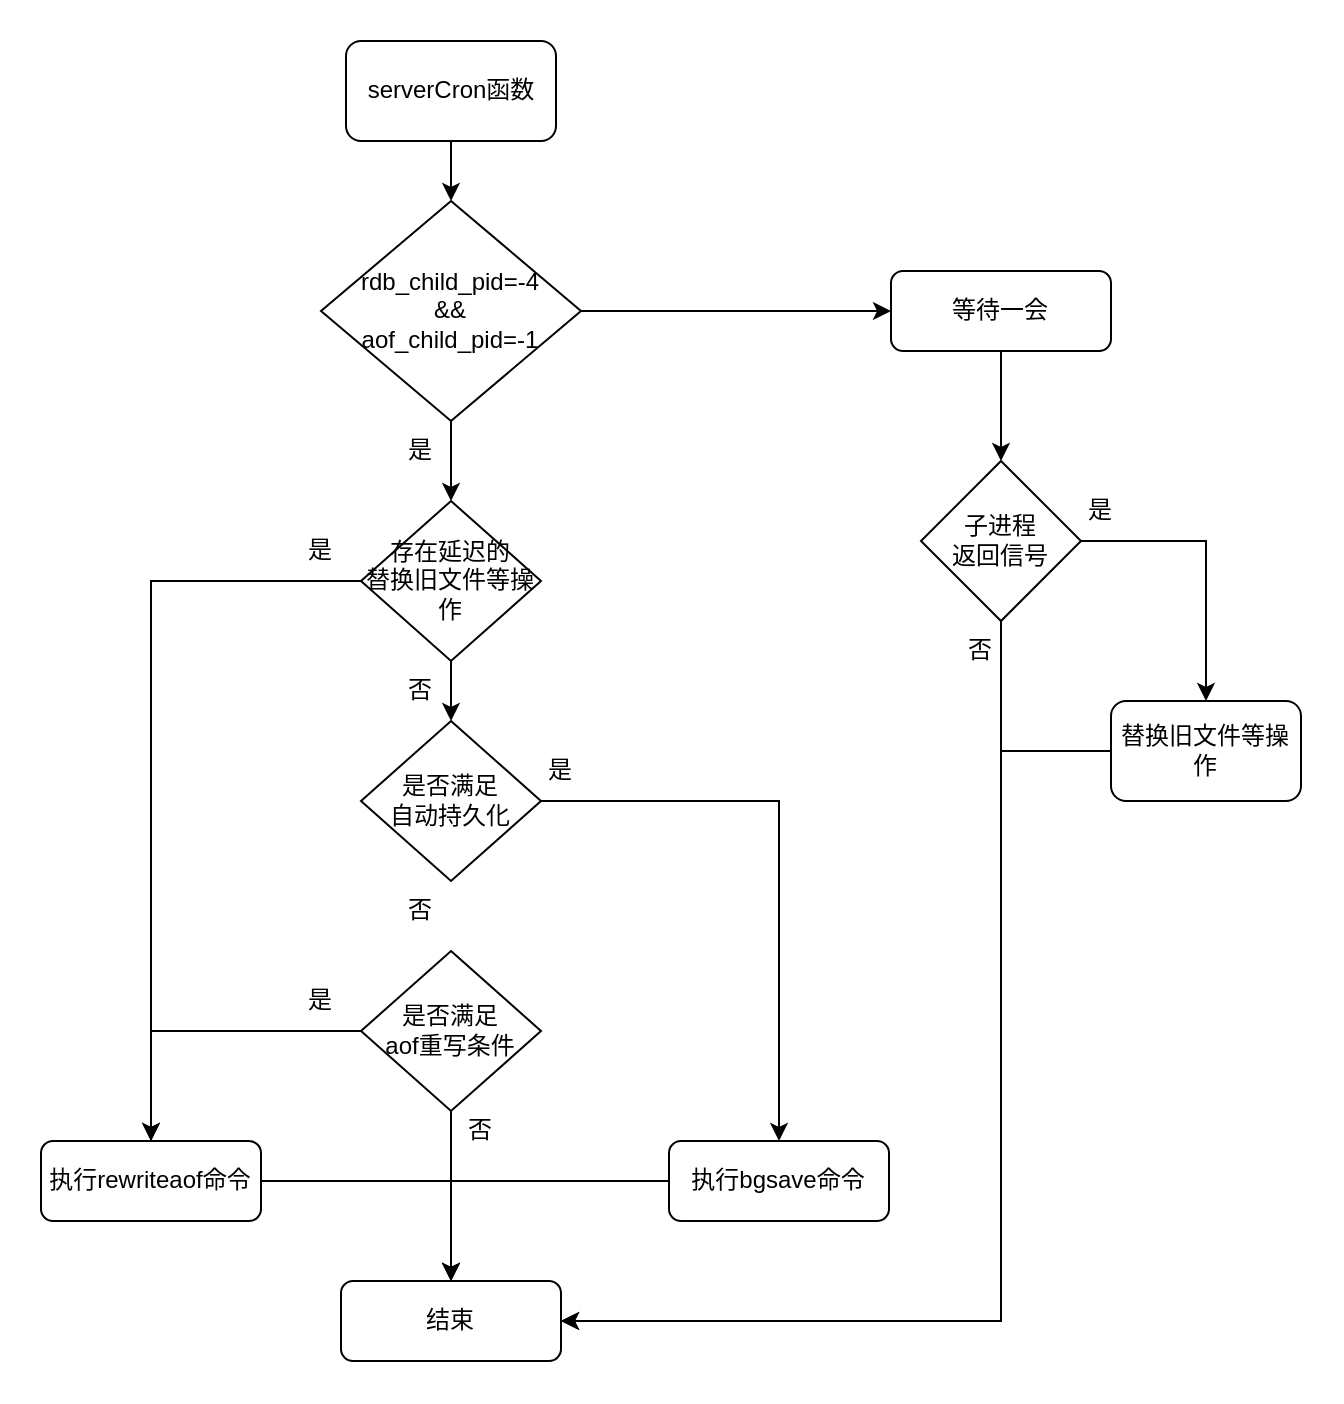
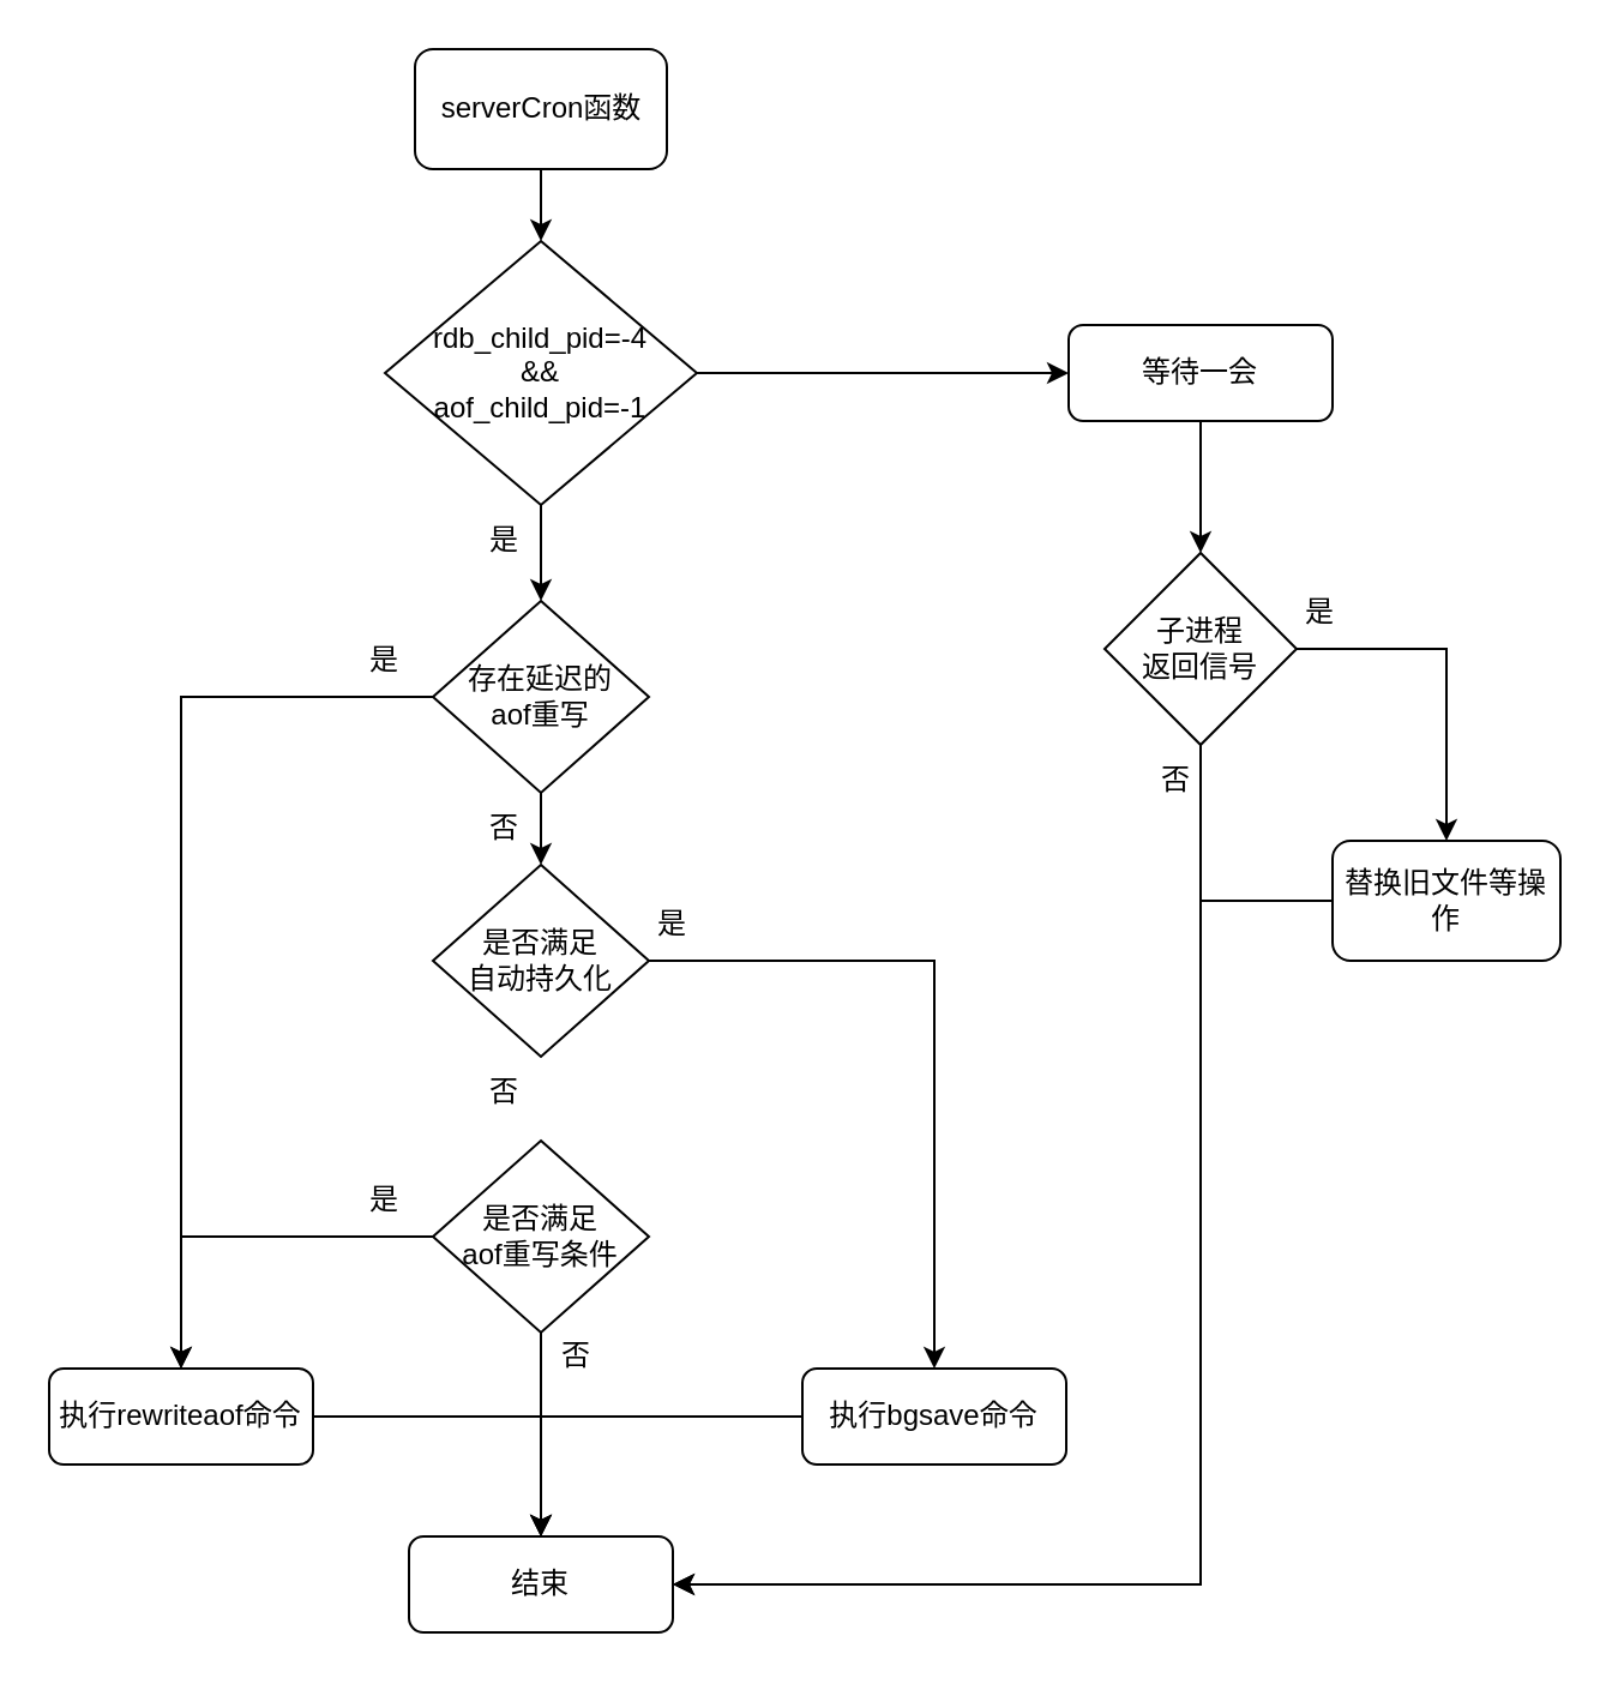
  <mxCell id="0" />
  <mxCell id="1" parent="0" />
  <mxCell id="2" value="" style="edgeStyle=orthogonalEdgeStyle;rounded=0;orthogonalLoop=1;jettySize=auto;html=1;" edge="1" parent="1" source="3" target="6"><mxGeometry relative="1" as="geometry" /></mxCell>
  <mxCell id="3" value="serverCron函数" style="rounded=1;whiteSpace=wrap;html=1;" vertex="1" parent="1"><mxGeometry x="172.5" y="20" width="105" height="50" as="geometry" /></mxCell>
  <mxCell id="4" style="edgeStyle=orthogonalEdgeStyle;rounded=0;orthogonalLoop=1;jettySize=auto;html=1;entryX=0.5;entryY=0;entryDx=0;entryDy=0;" edge="1" parent="1" source="6" target="9"><mxGeometry relative="1" as="geometry" /></mxCell>
  <mxCell id="5" style="edgeStyle=orthogonalEdgeStyle;rounded=0;orthogonalLoop=1;jettySize=auto;html=1;" edge="1" parent="1" source="6" target="28"><mxGeometry relative="1" as="geometry" /></mxCell>
  <mxCell id="6" value="rdb_child_pid=-4&lt;div&gt;&amp;amp;&amp;amp;&lt;/div&gt;&lt;div&gt;aof_child_pid=-1&lt;/div&gt;" style="rhombus;whiteSpace=wrap;html=1;" vertex="1" parent="1"><mxGeometry x="160" y="100" width="130" height="110" as="geometry" /></mxCell>
  <mxCell id="7" style="edgeStyle=orthogonalEdgeStyle;rounded=0;orthogonalLoop=1;jettySize=auto;html=1;" edge="1" parent="1" source="9" target="11"><mxGeometry relative="1" as="geometry" /></mxCell>
  <mxCell id="8" value="" style="edgeStyle=orthogonalEdgeStyle;rounded=0;orthogonalLoop=1;jettySize=auto;html=1;" edge="1" parent="1" source="9" target="13"><mxGeometry relative="1" as="geometry" /></mxCell>
- <mxCell id="9" value="存在延迟的&lt;div&gt;替换旧文件等操作&lt;/div&gt;" style="rhombus;whiteSpace=wrap;html=1;" vertex="1" parent="1"><mxGeometry x="180" y="250" width="90" height="80" as="geometry" /></mxCell>
+ <mxCell id="9" value="存在延迟的&lt;div&gt;aof重写&lt;/div&gt;" style="rhombus;whiteSpace=wrap;html=1;" vertex="1" parent="1"><mxGeometry x="180" y="250" width="90" height="80" as="geometry" /></mxCell>
  <mxCell id="10" style="edgeStyle=orthogonalEdgeStyle;rounded=0;orthogonalLoop=1;jettySize=auto;html=1;entryX=0.5;entryY=0;entryDx=0;entryDy=0;" edge="1" parent="1" source="11" target="26"><mxGeometry relative="1" as="geometry" /></mxCell>
  <mxCell id="11" value="执行rewriteaof命令" style="rounded=1;whiteSpace=wrap;html=1;" vertex="1" parent="1"><mxGeometry x="20" y="570" width="110" height="40" as="geometry" /></mxCell>
  <mxCell id="12" style="edgeStyle=orthogonalEdgeStyle;rounded=0;orthogonalLoop=1;jettySize=auto;html=1;" edge="1" parent="1" source="13" target="15"><mxGeometry relative="1" as="geometry" /></mxCell>
  <mxCell id="13" value="是否满足&lt;div&gt;自动持久化&lt;/div&gt;" style="rhombus;whiteSpace=wrap;html=1;" vertex="1" parent="1"><mxGeometry x="180" y="360" width="90" height="80" as="geometry" /></mxCell>
  <mxCell id="14" style="edgeStyle=orthogonalEdgeStyle;rounded=0;orthogonalLoop=1;jettySize=auto;html=1;entryX=0.5;entryY=0;entryDx=0;entryDy=0;" edge="1" parent="1" source="15" target="26"><mxGeometry relative="1" as="geometry" /></mxCell>
  <mxCell id="15" value="执行bgsave命令" style="rounded=1;whiteSpace=wrap;html=1;" vertex="1" parent="1"><mxGeometry x="334" y="570" width="110" height="40" as="geometry" /></mxCell>
  <mxCell id="16" style="edgeStyle=orthogonalEdgeStyle;rounded=0;orthogonalLoop=1;jettySize=auto;html=1;entryX=0.5;entryY=0;entryDx=0;entryDy=0;" edge="1" parent="1" source="18" target="11"><mxGeometry relative="1" as="geometry" /></mxCell>
  <mxCell id="17" style="edgeStyle=orthogonalEdgeStyle;rounded=0;orthogonalLoop=1;jettySize=auto;html=1;" edge="1" parent="1" source="18" target="26"><mxGeometry relative="1" as="geometry" /></mxCell>
  <mxCell id="18" value="是否满足&lt;div&gt;aof重写条件&lt;/div&gt;" style="rhombus;whiteSpace=wrap;html=1;" vertex="1" parent="1"><mxGeometry x="180" y="475" width="90" height="80" as="geometry" /></mxCell>
  <mxCell id="19" value="是" style="text;html=1;align=center;verticalAlign=middle;whiteSpace=wrap;rounded=0;" vertex="1" parent="1"><mxGeometry x="130" y="485" width="60" height="30" as="geometry" /></mxCell>
  <mxCell id="20" value="是" style="text;html=1;align=center;verticalAlign=middle;whiteSpace=wrap;rounded=0;" vertex="1" parent="1"><mxGeometry x="130" y="260" width="60" height="30" as="geometry" /></mxCell>
  <mxCell id="21" value="是" style="text;html=1;align=center;verticalAlign=middle;whiteSpace=wrap;rounded=0;" vertex="1" parent="1"><mxGeometry x="180" y="210" width="60" height="30" as="geometry" /></mxCell>
  <mxCell id="22" value="是" style="text;html=1;align=center;verticalAlign=middle;whiteSpace=wrap;rounded=0;" vertex="1" parent="1"><mxGeometry x="250" y="370" width="60" height="30" as="geometry" /></mxCell>
  <mxCell id="23" value="否" style="text;html=1;align=center;verticalAlign=middle;whiteSpace=wrap;rounded=0;" vertex="1" parent="1"><mxGeometry x="210" y="550" width="60" height="30" as="geometry" /></mxCell>
  <mxCell id="24" value="否" style="text;html=1;align=center;verticalAlign=middle;whiteSpace=wrap;rounded=0;" vertex="1" parent="1"><mxGeometry x="180" y="330" width="60" height="30" as="geometry" /></mxCell>
  <mxCell id="25" value="否" style="text;html=1;align=center;verticalAlign=middle;whiteSpace=wrap;rounded=0;" vertex="1" parent="1"><mxGeometry x="180" y="440" width="60" height="30" as="geometry" /></mxCell>
  <mxCell id="26" value="结束" style="rounded=1;whiteSpace=wrap;html=1;" vertex="1" parent="1"><mxGeometry x="170" y="640" width="110" height="40" as="geometry" /></mxCell>
  <mxCell id="27" style="edgeStyle=orthogonalEdgeStyle;rounded=0;orthogonalLoop=1;jettySize=auto;html=1;" edge="1" parent="1" source="28" target="31"><mxGeometry relative="1" as="geometry" /></mxCell>
  <mxCell id="28" value="等待一会" style="rounded=1;whiteSpace=wrap;html=1;" vertex="1" parent="1"><mxGeometry x="445" y="135" width="110" height="40" as="geometry" /></mxCell>
  <mxCell id="29" style="edgeStyle=orthogonalEdgeStyle;rounded=0;orthogonalLoop=1;jettySize=auto;html=1;entryX=0.5;entryY=0;entryDx=0;entryDy=0;" edge="1" parent="1" source="31" target="33"><mxGeometry relative="1" as="geometry" /></mxCell>
  <mxCell id="30" style="edgeStyle=orthogonalEdgeStyle;rounded=0;orthogonalLoop=1;jettySize=auto;html=1;" edge="1" parent="1" source="31" target="26"><mxGeometry relative="1" as="geometry"><Array as="points"><mxPoint x="500" y="660" /></Array></mxGeometry></mxCell>
  <mxCell id="31" value="子进程&lt;div&gt;返回信号&lt;/div&gt;" style="rhombus;whiteSpace=wrap;html=1;" vertex="1" parent="1"><mxGeometry x="460" y="230" width="80" height="80" as="geometry" /></mxCell>
  <mxCell id="32" style="edgeStyle=orthogonalEdgeStyle;rounded=0;orthogonalLoop=1;jettySize=auto;html=1;entryX=1;entryY=0.5;entryDx=0;entryDy=0;" edge="1" parent="1" source="33" target="26"><mxGeometry relative="1" as="geometry"><Array as="points"><mxPoint x="500" y="375" /><mxPoint x="500" y="660" /></Array></mxGeometry></mxCell>
  <mxCell id="33" value="替换旧文件等操作" style="rounded=1;whiteSpace=wrap;html=1;" vertex="1" parent="1"><mxGeometry x="555" y="350" width="95" height="50" as="geometry" /></mxCell>
  <mxCell id="34" value="是" style="text;html=1;align=center;verticalAlign=middle;whiteSpace=wrap;rounded=0;" vertex="1" parent="1"><mxGeometry x="520" y="240" width="60" height="30" as="geometry" /></mxCell>
  <mxCell id="35" value="否" style="text;html=1;align=center;verticalAlign=middle;whiteSpace=wrap;rounded=0;" vertex="1" parent="1"><mxGeometry x="460" y="310" width="60" height="30" as="geometry" /></mxCell>
